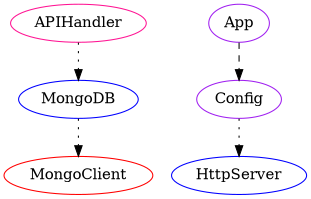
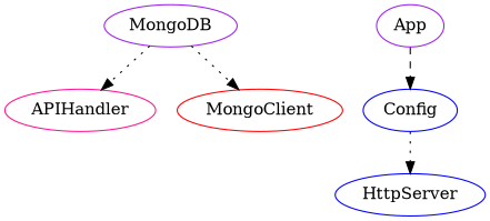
  digraph {
    concentrate=true
    node [color=blue]
    edge [style=dotted]
    APIHandler [color=deeppink]
-   MongoDB
+   MongoDB [color=purple]
    MongoClient [color=red]
    App [color=purple]
-   Config [color=purple]
+   Config
    HttpServer
-   APIHandler -> MongoDB
+   MongoDB -> APIHandler
    MongoDB -> MongoClient
    App -> Config [style=dashed]
    Config -> HttpServer
  }
